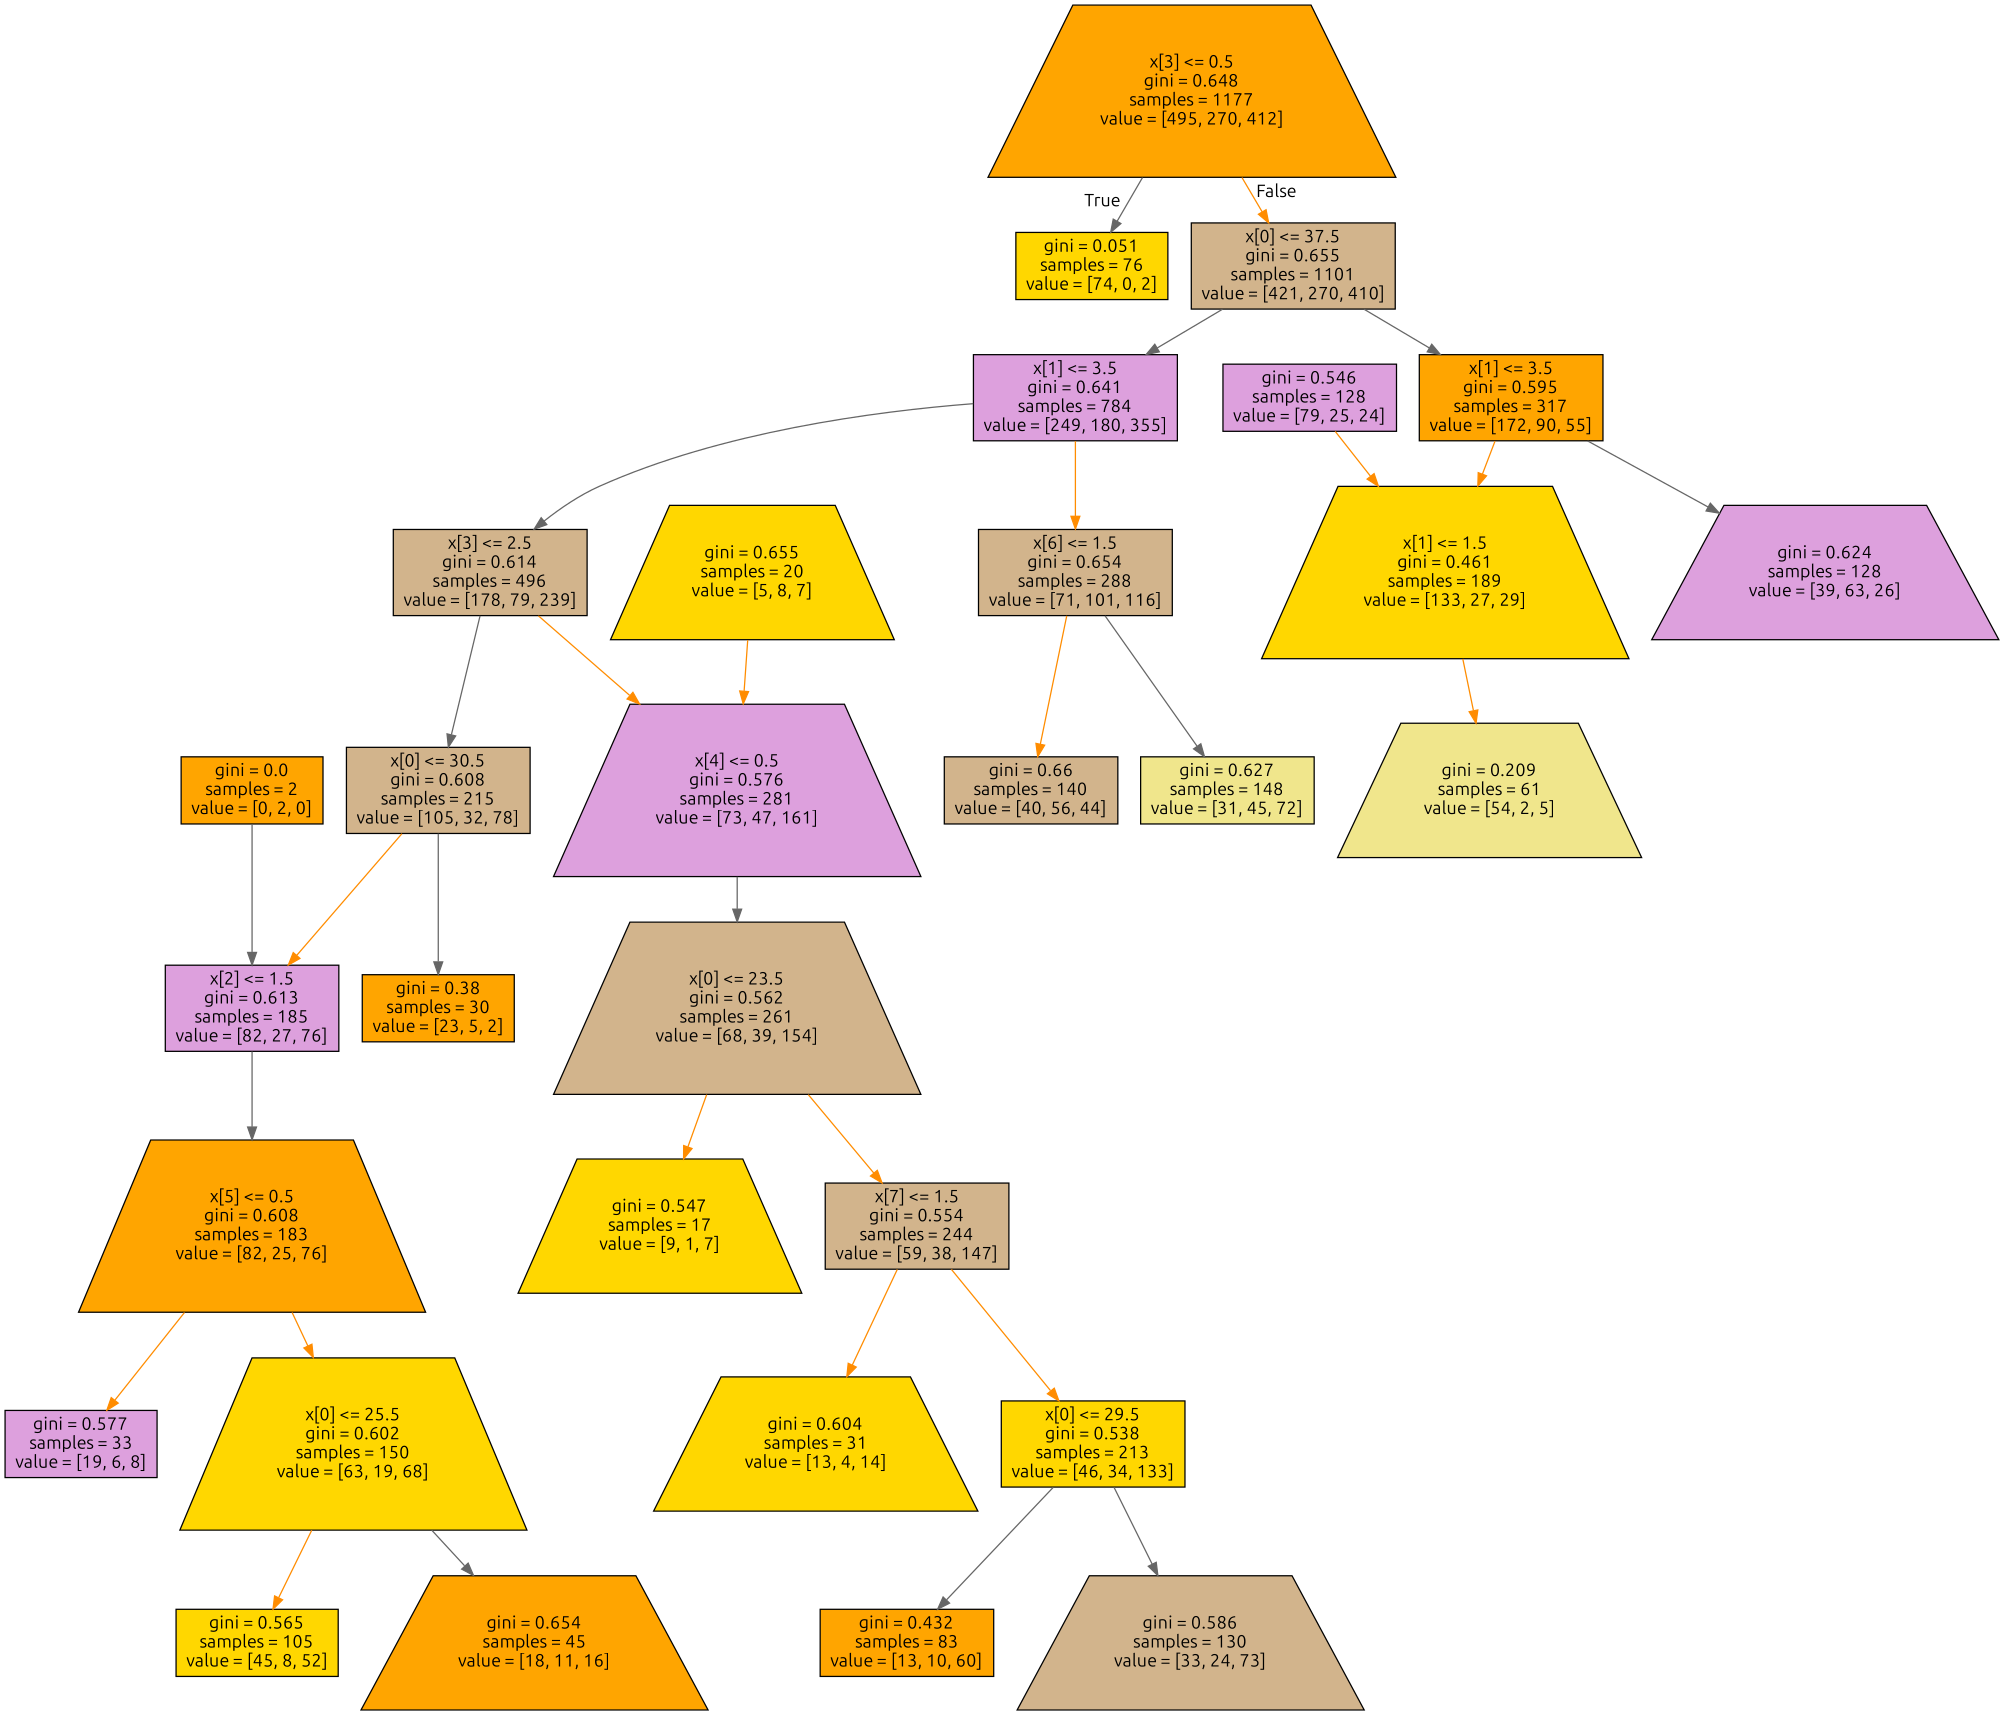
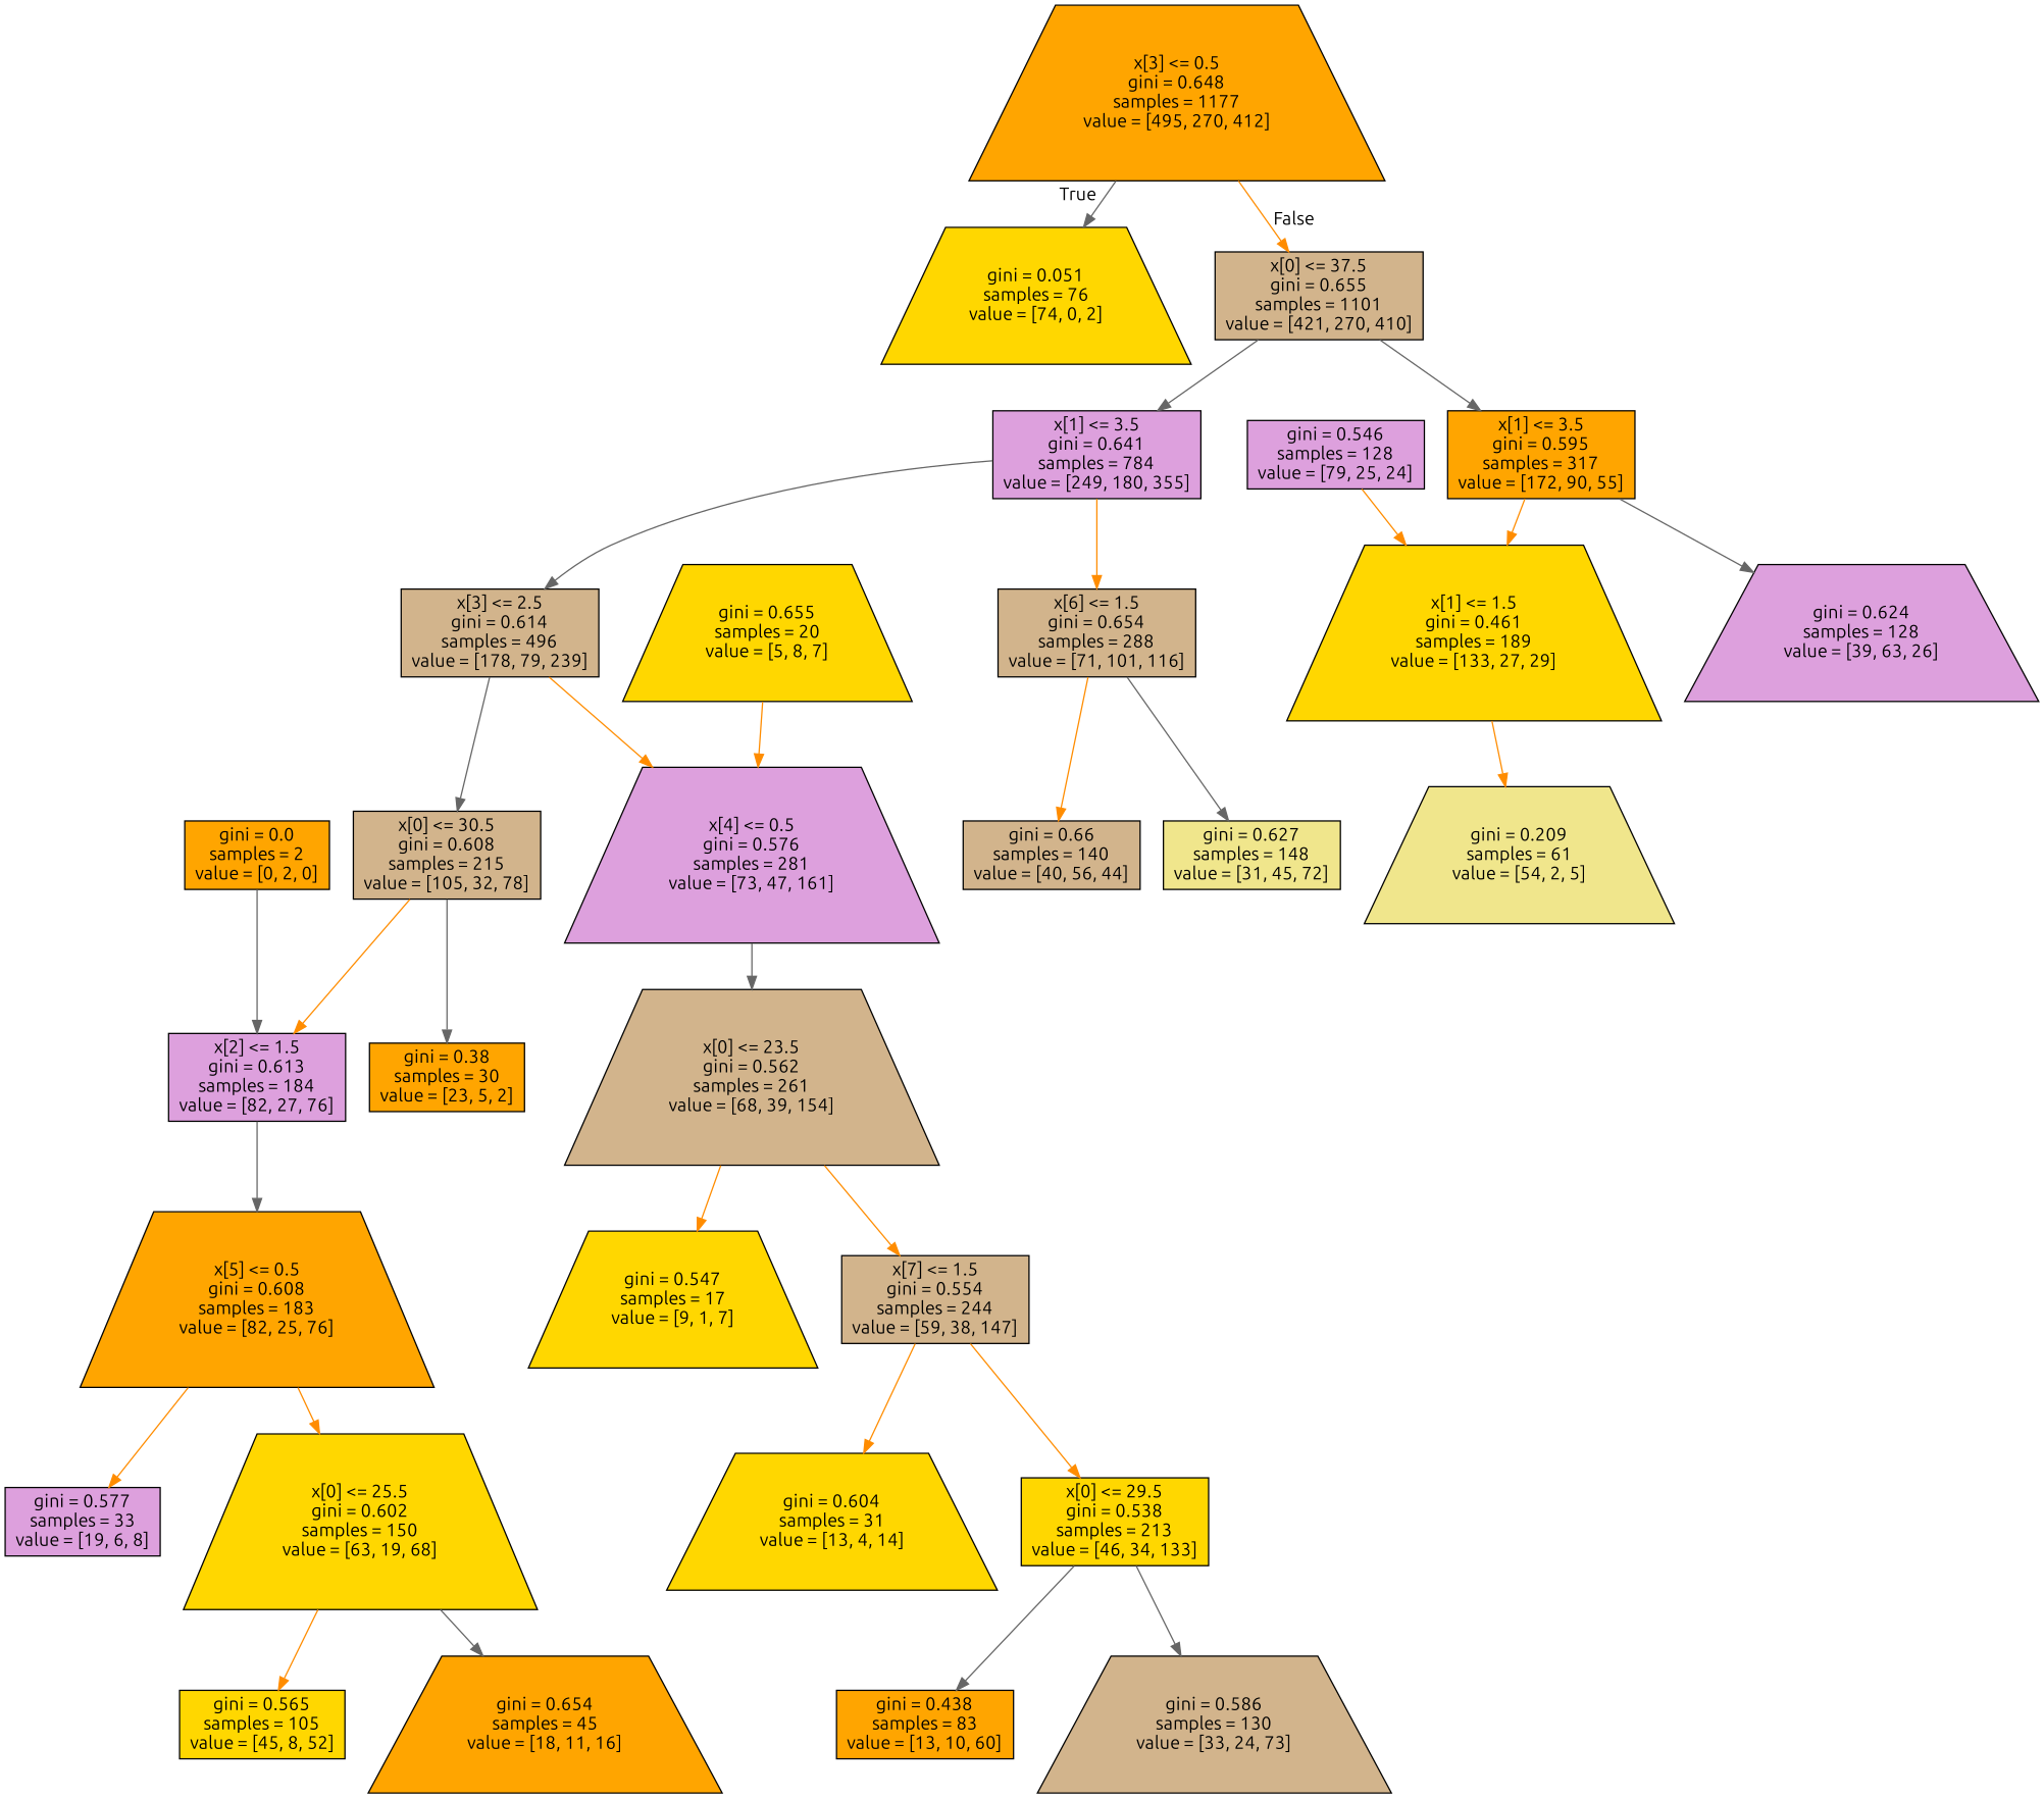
  digraph {
    fontname=Ubuntu
    node [fillcolor=gold fontname=Ubuntu shape=box style=filled]
    edge [color=darkorange fontname=Ubuntu]
    n1 [fillcolor=orange label="x[3] <= 0.5\ngini = 0.648\nsamples = 1177\nvalue = [495, 270, 412]" shape=trapezium]
-   n2 [label="gini = 0.051\nsamples = 76\nvalue = [74, 0, 2]"]
+   n2 [label="gini = 0.051\nsamples = 76\nvalue = [74, 0, 2]" shape=trapezium]
    n3 [fillcolor=tan label="x[0] <= 37.5\ngini = 0.655\nsamples = 1101\nvalue = [421, 270, 410]"]
    n4 [fillcolor=plum label="x[1] <= 3.5\ngini = 0.641\nsamples = 784\nvalue = [249, 180, 355]"]
    n5 [fillcolor=orange label="x[1] <= 3.5\ngini = 0.595\nsamples = 317\nvalue = [172, 90, 55]"]
    n6 [fillcolor=tan label="x[3] <= 2.5\ngini = 0.614\nsamples = 496\nvalue = [178, 79, 239]"]
    n7 [fillcolor=tan label="x[6] <= 1.5\ngini = 0.654\nsamples = 288\nvalue = [71, 101, 116]"]
    n8 [label="x[1] <= 1.5\ngini = 0.461\nsamples = 189\nvalue = [133, 27, 29]" shape=trapezium]
    n9 [fillcolor=plum label="gini = 0.624\nsamples = 128\nvalue = [39, 63, 26]" shape=trapezium]
    n10 [fillcolor=tan label="x[0] <= 30.5\ngini = 0.608\nsamples = 215\nvalue = [105, 32, 78]"]
    n11 [fillcolor=plum label="x[4] <= 0.5\ngini = 0.576\nsamples = 281\nvalue = [73, 47, 161]" shape=trapezium]
    n12 [fillcolor=tan label="gini = 0.66\nsamples = 140\nvalue = [40, 56, 44]"]
    n13 [fillcolor=khaki label="gini = 0.627\nsamples = 148\nvalue = [31, 45, 72]"]
-   n14 [fillcolor=plum label="x[2] <= 1.5\ngini = 0.613\nsamples = 185\nvalue = [82, 27, 76]"]
+   n14 [fillcolor=plum label="x[2] <= 1.5\ngini = 0.613\nsamples = 184\nvalue = [82, 27, 76]"]
    n15 [fillcolor=orange label="gini = 0.38\nsamples = 30\nvalue = [23, 5, 2]"]
    n16 [fillcolor=tan label="x[0] <= 23.5\ngini = 0.562\nsamples = 261\nvalue = [68, 39, 154]" shape=trapezium]
    n17 [fillcolor=orange label="x[5] <= 0.5\ngini = 0.608\nsamples = 183\nvalue = [82, 25, 76]" shape=trapezium]
    n18 [fillcolor=orange label="gini = 0.0\nsamples = 2\nvalue = [0, 2, 0]"]
    n19 [fillcolor=plum label="gini = 0.577\nsamples = 33\nvalue = [19, 6, 8]"]
    n20 [label="x[0] <= 25.5\ngini = 0.602\nsamples = 150\nvalue = [63, 19, 68]" shape=trapezium]
    n21 [label="gini = 0.565\nsamples = 105\nvalue = [45, 8, 52]"]
    n22 [fillcolor=orange label="gini = 0.654\nsamples = 45\nvalue = [18, 11, 16]" shape=trapezium]
    n23 [label="gini = 0.655\nsamples = 20\nvalue = [5, 8, 7]" shape=trapezium]
    n24 [label="gini = 0.547\nsamples = 17\nvalue = [9, 1, 7]" shape=trapezium]
    n25 [fillcolor=tan label="x[7] <= 1.5\ngini = 0.554\nsamples = 244\nvalue = [59, 38, 147]"]
    n26 [label="gini = 0.604\nsamples = 31\nvalue = [13, 4, 14]" shape=trapezium]
    n27 [label="x[0] <= 29.5\ngini = 0.538\nsamples = 213\nvalue = [46, 34, 133]"]
-   n28 [fillcolor=orange label="gini = 0.432\nsamples = 83\nvalue = [13, 10, 60]"]
+   n28 [fillcolor=orange label="gini = 0.438\nsamples = 83\nvalue = [13, 10, 60]"]
    n29 [fillcolor=tan label="gini = 0.586\nsamples = 130\nvalue = [33, 24, 73]" shape=trapezium]
    n30 [fillcolor=khaki label="gini = 0.209\nsamples = 61\nvalue = [54, 2, 5]" shape=trapezium]
    n31 [fillcolor=plum label="gini = 0.546\nsamples = 128\nvalue = [79, 25, 24]"]
    n1 -> n2 [color=gray40 headlabel=True labelangle=45 labeldistance=2.5]
    n1 -> n3 [headlabel=False labelangle=-45 labeldistance=2.5]
    n3 -> n4 [color=gray40]
    n3 -> n5 [color=gray40]
    n4 -> n6 [color=gray40]
    n4 -> n7
    n5 -> n8
    n5 -> n9 [color=gray40]
    n6 -> n10 [color=gray40]
    n6 -> n11
    n7 -> n12
    n7 -> n13 [color=gray40]
    n8 -> n30
    n10 -> n14
    n10 -> n15 [color=gray40]
    n11 -> n16 [color=gray40]
    n14 -> n17 [color=gray40]
    n16 -> n24
    n16 -> n25
    n17 -> n19
    n17 -> n20
    n18 -> n14 [color=gray40]
    n20 -> n21
    n20 -> n22 [color=gray40]
    n23 -> n11
    n25 -> n26
    n25 -> n27
    n27 -> n28 [color=gray40]
    n27 -> n29 [color=gray40]
    n31 -> n8
  }
